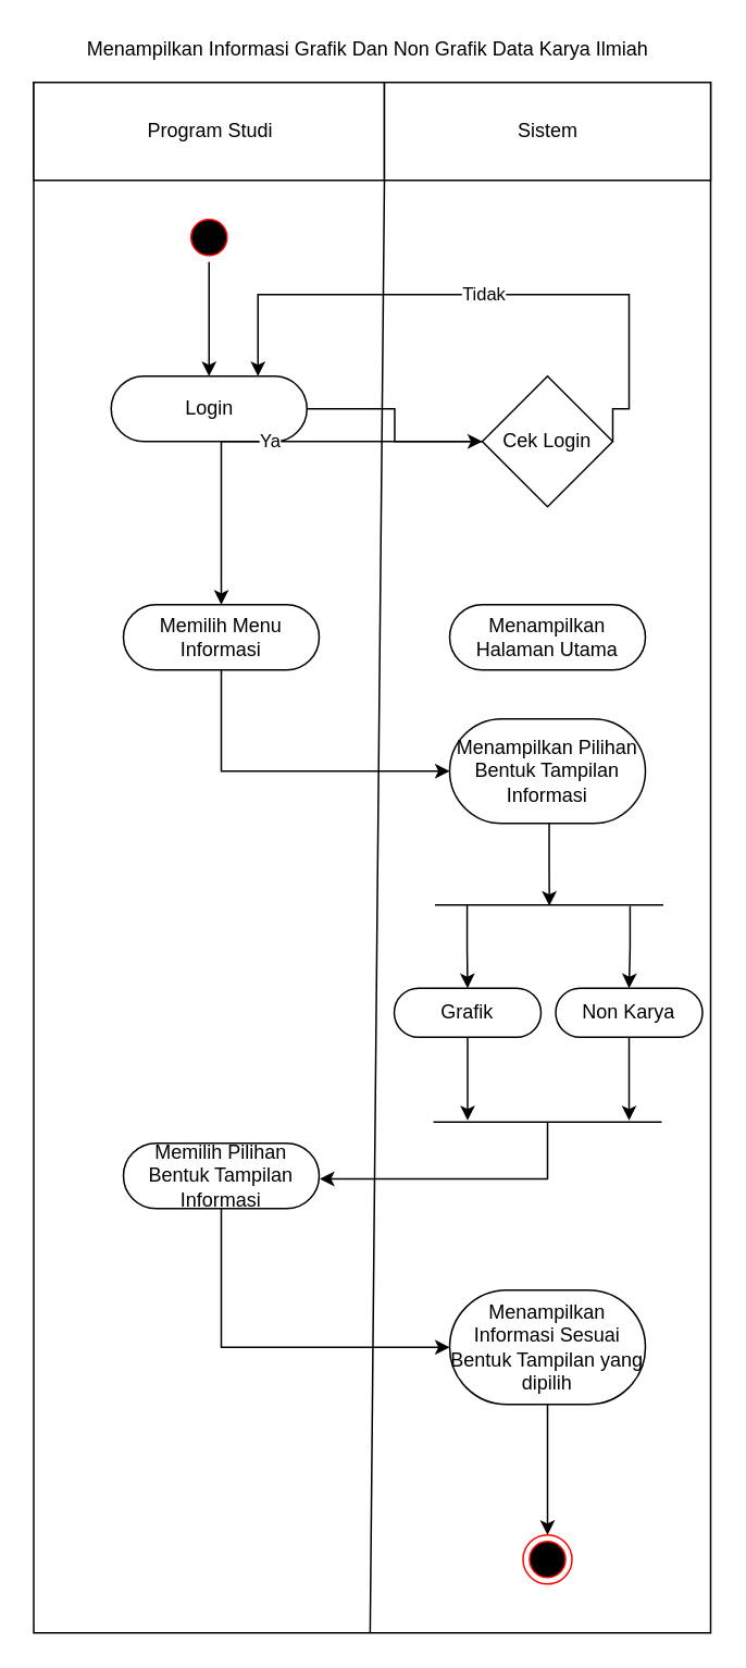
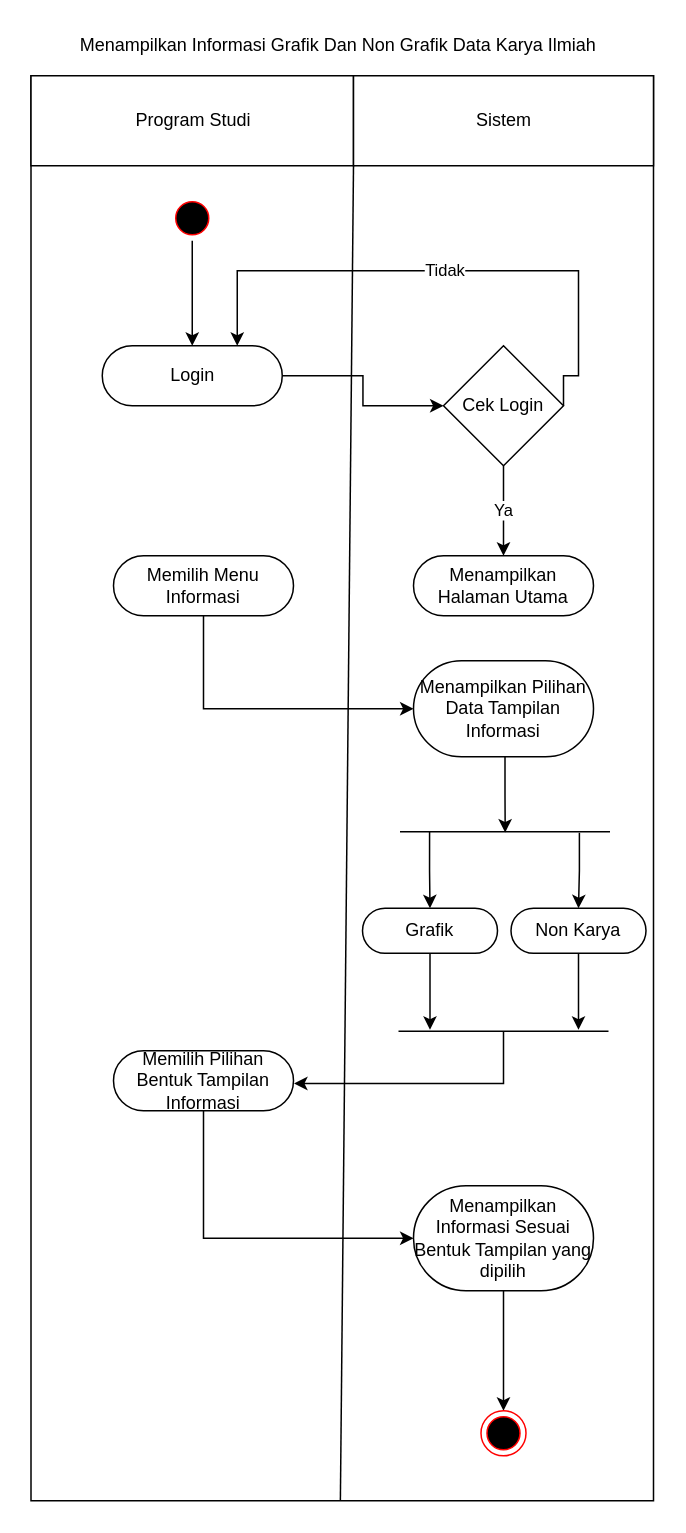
  <mxCell id="0" />
  <mxCell id="1" parent="0" />
  <mxCell id="2" value="" style="verticalLabelPosition=bottom;verticalAlign=top;html=1;shape=mxgraph.basic.rect;fillColor2=none;strokeWidth=1;size=20;indent=5;" parent="1" vertex="1"><mxGeometry x="20" y="50" width="415" height="950" as="geometry" /></mxCell>
  <mxCell id="3" value="" style="ellipse;html=1;shape=startState;fillColor=#000000;strokeColor=#ff0000;" parent="1" vertex="1"><mxGeometry x="112.5" y="130" width="30" height="30" as="geometry" /></mxCell>
  <mxCell id="4" value="Program Studi" style="verticalLabelPosition=middle;verticalAlign=middle;html=1;shape=mxgraph.basic.rect;fillColor2=none;strokeWidth=1;size=20;indent=5;labelPosition=center;align=center;" parent="1" vertex="1"><mxGeometry x="20" y="50" width="215" height="60" as="geometry" /></mxCell>
  <mxCell id="5" value="Sistem" style="verticalLabelPosition=middle;verticalAlign=middle;html=1;shape=mxgraph.basic.rect;fillColor2=none;strokeWidth=1;size=20;indent=5;labelPosition=center;align=center;" parent="1" vertex="1"><mxGeometry x="235" y="50" width="200" height="60" as="geometry" /></mxCell>
  <mxCell id="6" value="Menampilkan Informasi Grafik Dan Non Grafik Data Karya Ilmiah" style="text;html=1;strokeColor=none;fillColor=none;align=center;verticalAlign=middle;whiteSpace=wrap;rounded=0;" parent="1" vertex="1"><mxGeometry x="25" y="20" width="400" height="20" as="geometry" /></mxCell>
  <mxCell id="7" value="" style="endArrow=none;html=1;exitX=0.497;exitY=1;exitDx=0;exitDy=0;exitPerimeter=0;" parent="1" source="2" edge="1"><mxGeometry width="50" height="50" relative="1" as="geometry"><mxPoint x="185" y="160" as="sourcePoint" /><mxPoint x="235" y="110" as="targetPoint" /></mxGeometry></mxCell>
  <mxCell id="8" value="" style="edgeStyle=orthogonalEdgeStyle;rounded=0;orthogonalLoop=1;jettySize=auto;html=1;entryX=0;entryY=0.5;entryDx=0;entryDy=0;" parent="1" source="9" target="12" edge="1"><mxGeometry relative="1" as="geometry"><mxPoint x="267.5" y="250" as="targetPoint" /></mxGeometry></mxCell>
  <mxCell id="9" value="Login" style="rounded=1;whiteSpace=wrap;html=1;arcSize=50;" parent="1" vertex="1"><mxGeometry x="67.5" y="230" width="120" height="40" as="geometry" /></mxCell>
  <mxCell id="10" value="Tidak" style="edgeStyle=orthogonalEdgeStyle;rounded=0;orthogonalLoop=1;jettySize=auto;html=1;entryX=0.75;entryY=0;entryDx=0;entryDy=0;exitX=1;exitY=0.5;exitDx=0;exitDy=0;" parent="1" source="12" target="9" edge="1"><mxGeometry relative="1" as="geometry"><mxPoint x="455" y="250" as="targetPoint" /><Array as="points"><mxPoint x="385" y="250" /><mxPoint x="385" y="180" /><mxPoint x="158" y="180" /></Array></mxGeometry></mxCell>
- <mxCell id="11" value="Ya" style="edgeStyle=orthogonalEdgeStyle;rounded=0;orthogonalLoop=1;jettySize=auto;html=1;" parent="1" source="12" target="15" edge="1"><mxGeometry relative="1" as="geometry"><mxPoint x="335" y="370" as="targetPoint" /></mxGeometry></mxCell>
+ <mxCell id="11" value="Ya" style="edgeStyle=orthogonalEdgeStyle;rounded=0;orthogonalLoop=1;jettySize=auto;html=1;entryX=0.5;entryY=0;entryDx=0;entryDy=0;" parent="1" source="12" target="13" edge="1"><mxGeometry relative="1" as="geometry"><mxPoint x="335" y="370" as="targetPoint" /></mxGeometry></mxCell>
  <mxCell id="12" value="Cek Login" style="rhombus;whiteSpace=wrap;html=1;" parent="1" vertex="1"><mxGeometry x="295" y="230" width="80" height="80" as="geometry" /></mxCell>
  <mxCell id="13" value="Menampilkan Halaman Utama" style="rounded=1;whiteSpace=wrap;html=1;arcSize=50;" parent="1" vertex="1"><mxGeometry x="275" y="370" width="120" height="40" as="geometry" /></mxCell>
  <mxCell id="14" value="" style="edgeStyle=orthogonalEdgeStyle;rounded=0;orthogonalLoop=1;jettySize=auto;html=1;entryX=0;entryY=0.5;entryDx=0;entryDy=0;" parent="1" source="15" target="17" edge="1"><mxGeometry relative="1" as="geometry"><Array as="points"><mxPoint x="135" y="472" /></Array></mxGeometry></mxCell>
  <mxCell id="15" value="Memilih Menu Informasi" style="rounded=1;whiteSpace=wrap;html=1;arcSize=50;" parent="1" vertex="1"><mxGeometry x="75" y="370" width="120" height="40" as="geometry" /></mxCell>
  <mxCell id="16" value="" style="edgeStyle=orthogonalEdgeStyle;rounded=0;orthogonalLoop=1;jettySize=auto;html=1;entryX=0.501;entryY=0.569;entryDx=0;entryDy=0;entryPerimeter=0;" parent="1" target="24" edge="1"><mxGeometry relative="1" as="geometry"><mxPoint x="336" y="504" as="sourcePoint" /><mxPoint x="335" y="550" as="targetPoint" /><Array as="points"><mxPoint x="336" y="530" /></Array></mxGeometry></mxCell>
- <mxCell id="17" value="Menampilkan Pilihan&lt;br&gt;Bentuk Tampilan Informasi" style="rounded=1;whiteSpace=wrap;html=1;arcSize=50;" parent="1" vertex="1"><mxGeometry x="275" y="440" width="120" height="64" as="geometry" /></mxCell>
+ <mxCell id="17" value="Menampilkan Pilihan&lt;br&gt;Data Tampilan Informasi" style="rounded=1;whiteSpace=wrap;html=1;arcSize=50;" parent="1" vertex="1"><mxGeometry x="275" y="440" width="120" height="64" as="geometry" /></mxCell>
  <mxCell id="18" value="" style="edgeStyle=orthogonalEdgeStyle;rounded=0;orthogonalLoop=1;jettySize=auto;html=1;entryX=0;entryY=0.5;entryDx=0;entryDy=0;" parent="1" source="19" target="21" edge="1"><mxGeometry relative="1" as="geometry"><Array as="points"><mxPoint x="135" y="825" /></Array></mxGeometry></mxCell>
  <mxCell id="19" value="Memilih Pilihan Bentuk Tampilan Informasi" style="rounded=1;whiteSpace=wrap;html=1;arcSize=50;" parent="1" vertex="1"><mxGeometry x="75" y="700" width="120" height="40" as="geometry" /></mxCell>
  <mxCell id="20" value="" style="edgeStyle=orthogonalEdgeStyle;rounded=0;orthogonalLoop=1;jettySize=auto;html=1;" parent="1" source="21" target="23" edge="1"><mxGeometry relative="1" as="geometry" /></mxCell>
  <mxCell id="21" value="Menampilkan Informasi Sesuai Bentuk Tampilan yang dipilih" style="rounded=1;whiteSpace=wrap;html=1;arcSize=50;" parent="1" vertex="1"><mxGeometry x="275" y="790" width="120" height="70" as="geometry" /></mxCell>
  <mxCell id="22" value="" style="endArrow=classic;html=1;exitX=0.5;exitY=1;exitDx=0;exitDy=0;entryX=0.5;entryY=0;entryDx=0;entryDy=0;" parent="1" source="3" target="9" edge="1"><mxGeometry width="50" height="50" relative="1" as="geometry"><mxPoint x="105" y="220" as="sourcePoint" /><mxPoint x="155" y="170" as="targetPoint" /></mxGeometry></mxCell>
  <mxCell id="23" value="" style="ellipse;html=1;shape=endState;fillColor=#000000;strokeColor=#ff0000;" parent="1" vertex="1"><mxGeometry x="320" y="940" width="30" height="30" as="geometry" /></mxCell>
  <mxCell id="24" value="" style="line;strokeWidth=1;fillColor=none;align=left;verticalAlign=middle;spacingTop=-1;spacingLeft=3;spacingRight=3;rotatable=0;labelPosition=right;points=[];portConstraint=eastwest;" parent="1" vertex="1"><mxGeometry x="266" y="550" width="140" height="8" as="geometry" /></mxCell>
  <mxCell id="25" value="" style="edgeStyle=orthogonalEdgeStyle;rounded=0;orthogonalLoop=1;jettySize=auto;html=1;entryX=0.5;entryY=0;entryDx=0;entryDy=0;" parent="1" target="27" edge="1"><mxGeometry relative="1" as="geometry"><mxPoint x="285.724" y="553.707" as="sourcePoint" /><mxPoint x="285.034" y="604.052" as="targetPoint" /><Array as="points"><mxPoint x="285" y="580" /></Array></mxGeometry></mxCell>
  <mxCell id="26" value="" style="edgeStyle=orthogonalEdgeStyle;rounded=0;orthogonalLoop=1;jettySize=auto;html=1;entryX=0.5;entryY=0;entryDx=0;entryDy=0;" parent="1" target="28" edge="1"><mxGeometry relative="1" as="geometry"><mxPoint x="385.6" y="554.6" as="sourcePoint" /><mxPoint x="385.2" y="605" as="targetPoint" /><Array as="points"><mxPoint x="386" y="580" /></Array></mxGeometry></mxCell>
  <mxCell id="27" value="Grafik" style="rounded=1;whiteSpace=wrap;html=1;arcSize=50;" parent="1" vertex="1"><mxGeometry x="241" y="605" width="90" height="30" as="geometry" /></mxCell>
  <mxCell id="28" value="Non Karya" style="rounded=1;whiteSpace=wrap;html=1;arcSize=50;" parent="1" vertex="1"><mxGeometry x="340" y="605" width="90" height="30" as="geometry" /></mxCell>
  <mxCell id="29" value="" style="line;strokeWidth=1;fillColor=none;align=left;verticalAlign=middle;spacingTop=-1;spacingLeft=3;spacingRight=3;rotatable=0;labelPosition=right;points=[];portConstraint=eastwest;" parent="1" vertex="1"><mxGeometry x="265" y="683" width="140" height="8" as="geometry" /></mxCell>
  <mxCell id="30" value="" style="edgeStyle=orthogonalEdgeStyle;rounded=0;orthogonalLoop=1;jettySize=auto;html=1;exitX=0.5;exitY=1;exitDx=0;exitDy=0;" parent="1" source="27" edge="1"><mxGeometry relative="1" as="geometry"><mxPoint x="286" y="635" as="sourcePoint" /><mxPoint x="286" y="686" as="targetPoint" /><Array as="points" /></mxGeometry></mxCell>
  <mxCell id="31" value="" style="edgeStyle=orthogonalEdgeStyle;rounded=0;orthogonalLoop=1;jettySize=auto;html=1;exitX=0.5;exitY=1;exitDx=0;exitDy=0;" parent="1" source="28" edge="1"><mxGeometry relative="1" as="geometry"><mxPoint x="385" y="636" as="sourcePoint" /><mxPoint x="385" y="686" as="targetPoint" /><Array as="points" /></mxGeometry></mxCell>
  <mxCell id="32" value="" style="edgeStyle=orthogonalEdgeStyle;rounded=0;orthogonalLoop=1;jettySize=auto;html=1;entryX=1.003;entryY=0.546;entryDx=0;entryDy=0;entryPerimeter=0;" parent="1" target="19" edge="1"><mxGeometry relative="1" as="geometry"><mxPoint x="335" y="687" as="sourcePoint" /><mxPoint x="334.5" y="737.4" as="targetPoint" /><Array as="points"><mxPoint x="335" y="687" /><mxPoint x="335" y="722" /></Array></mxGeometry></mxCell>
